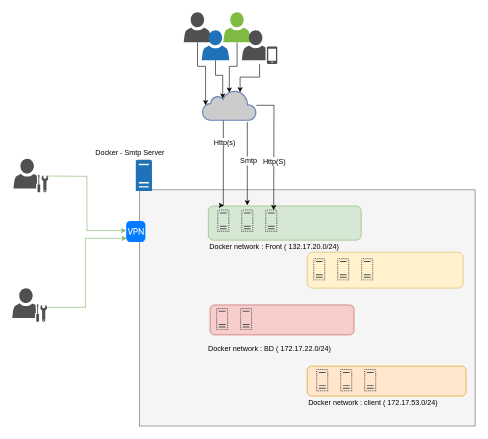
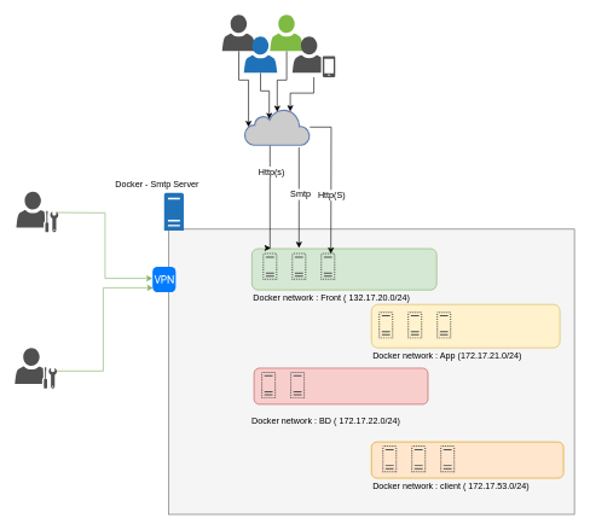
  <mxCell id="0" />
  <mxCell id="1" parent="0" />
  <mxCell id="2" value="" style="whiteSpace=wrap;html=1;fillColor=#f5f5f5;strokeColor=#666666;" vertex="1" parent="1"><mxGeometry x="232" y="316" width="560" height="394" as="geometry" /></mxCell>
  <mxCell id="3" value="" style="rounded=1;whiteSpace=wrap;html=1;strokeColor=#b85450;fillColor=#f8cecc;" vertex="1" parent="1"><mxGeometry x="350" y="508" width="240" height="50" as="geometry" /></mxCell>
  <mxCell id="4" value="" style="rounded=1;whiteSpace=wrap;html=1;strokeColor=#d79b00;fillColor=#ffe6cc;" vertex="1" parent="1"><mxGeometry x="512" y="610" width="265" height="50" as="geometry" /></mxCell>
  <mxCell id="5" value="" style="rounded=1;whiteSpace=wrap;html=1;strokeColor=#d6b656;fillColor=#fff2cc;" vertex="1" parent="1"><mxGeometry x="512" y="420" width="260" height="60" as="geometry" /></mxCell>
  <mxCell id="6" value="" style="rounded=1;whiteSpace=wrap;html=1;fillColor=#d5e8d4;strokeColor=#82b366;" vertex="1" parent="1"><mxGeometry x="347" y="343" width="255" height="57" as="geometry" /></mxCell>
  <mxCell id="7" style="edgeStyle=orthogonalEdgeStyle;rounded=0;html=1;entryX=0;entryY=0.457;entryPerimeter=0;endArrow=classic;endFill=1;jettySize=auto;orthogonalLoop=1;fillColor=#d5e8d4;strokeColor=#82b366;" edge="1" parent="1" target="11"><mxGeometry relative="1" as="geometry"><mxPoint x="78" y="293" as="sourcePoint" /></mxGeometry></mxCell>
  <mxCell id="8" style="edgeStyle=orthogonalEdgeStyle;rounded=0;html=1;entryX=0.031;entryY=0.571;entryPerimeter=0;endArrow=classic;endFill=1;jettySize=auto;orthogonalLoop=1;fillColor=#d5e8d4;strokeColor=#82b366;" edge="1" parent="1"><mxGeometry relative="1" as="geometry"><mxPoint x="78" y="512" as="sourcePoint" /><mxPoint x="211" y="397" as="targetPoint" /><Array as="points"><mxPoint x="142" y="512" /><mxPoint x="142" y="397" /></Array></mxGeometry></mxCell>
  <mxCell id="9" value="" style="shadow=0;dashed=0;html=1;strokeColor=none;labelPosition=center;verticalLabelPosition=bottom;verticalAlign=top;shape=mxgraph.office.servers.server_generic;fillColor=#2072B8;" vertex="1" parent="1"><mxGeometry x="226" y="266" width="27" height="52" as="geometry" /></mxCell>
  <mxCell id="10" value="Docker - Smtp Server" style="text;html=1;resizable=0;points=[];autosize=1;align=left;verticalAlign=top;spacingTop=-4;" vertex="1" parent="1"><mxGeometry x="157" y="244" width="140" height="20" as="geometry" /></mxCell>
  <mxCell id="11" value="" style="html=1;strokeWidth=1;shadow=0;dashed=0;shape=mxgraph.ios7.misc.vpn;fillColor=#007AFF;strokeColor=none;buttonText=;strokeColor2=#222222;fontColor=#222222;fontSize=8;verticalLabelPosition=bottom;verticalAlign=top;align=center;" vertex="1" parent="1"><mxGeometry x="210" y="368" width="32" height="35" as="geometry" /></mxCell>
  <mxCell id="12" style="edgeStyle=orthogonalEdgeStyle;rounded=0;html=1;entryX=0.378;entryY=1.12;entryPerimeter=0;endArrow=none;endFill=0;jettySize=auto;orthogonalLoop=1;startArrow=classic;startFill=1;" edge="1" parent="1"><mxGeometry relative="1" as="geometry"><mxPoint x="373" y="342" as="sourcePoint" /><mxPoint x="372" y="199" as="targetPoint" /><Array as="points"><mxPoint x="372" y="342" /></Array></mxGeometry></mxCell>
  <mxCell id="13" value="Http(s)" style="text;html=1;resizable=0;points=[];align=center;verticalAlign=middle;labelBackgroundColor=#ffffff;" vertex="1" connectable="0" parent="12"><mxGeometry x="0.486" y="-1" relative="1" as="geometry"><mxPoint as="offset" /></mxGeometry></mxCell>
  <mxCell id="14" value="" style="shadow=0;dashed=0;html=1;strokeColor=none;fillColor=#505050;labelPosition=center;verticalLabelPosition=bottom;verticalAlign=top;shape=mxgraph.office.servers.virtual_server;" vertex="1" parent="1"><mxGeometry x="362" y="349" width="20" height="37" as="geometry" /></mxCell>
  <mxCell id="15" style="edgeStyle=orthogonalEdgeStyle;rounded=0;html=1;endArrow=none;endFill=0;jettySize=auto;orthogonalLoop=1;startArrow=classic;startFill=1;" edge="1" parent="1"><mxGeometry relative="1" as="geometry"><mxPoint x="412" y="203" as="targetPoint" /><mxPoint x="412" y="342" as="sourcePoint" /></mxGeometry></mxCell>
  <mxCell id="16" value="Smtp" style="text;html=1;resizable=0;points=[];align=center;verticalAlign=middle;labelBackgroundColor=#ffffff;" vertex="1" connectable="0" parent="15"><mxGeometry x="0.079" y="-1" relative="1" as="geometry"><mxPoint as="offset" /></mxGeometry></mxCell>
  <mxCell id="17" value="" style="shadow=0;dashed=0;html=1;strokeColor=none;fillColor=#505050;labelPosition=center;verticalLabelPosition=bottom;verticalAlign=top;shape=mxgraph.office.servers.virtual_server;" vertex="1" parent="1"><mxGeometry x="402" y="349" width="20" height="37" as="geometry" /></mxCell>
  <mxCell id="18" value="" style="shadow=0;dashed=0;html=1;strokeColor=none;fillColor=#505050;labelPosition=center;verticalLabelPosition=bottom;verticalAlign=top;shape=mxgraph.office.servers.virtual_server;" vertex="1" parent="1"><mxGeometry x="442" y="349" width="20" height="37" as="geometry" /></mxCell>
  <mxCell id="19" value="" style="shadow=0;dashed=0;html=1;strokeColor=none;fillColor=#505050;labelPosition=center;verticalLabelPosition=bottom;verticalAlign=top;shape=mxgraph.office.servers.virtual_server;" vertex="1" parent="1"><mxGeometry x="527" y="615" width="20" height="37" as="geometry" /></mxCell>
  <mxCell id="20" value="" style="shadow=0;dashed=0;html=1;strokeColor=none;fillColor=#505050;labelPosition=center;verticalLabelPosition=bottom;verticalAlign=top;shape=mxgraph.office.servers.virtual_server;" vertex="1" parent="1"><mxGeometry x="567" y="615" width="20" height="37" as="geometry" /></mxCell>
  <mxCell id="21" value="" style="shadow=0;dashed=0;html=1;strokeColor=none;fillColor=#505050;labelPosition=center;verticalLabelPosition=bottom;verticalAlign=top;shape=mxgraph.office.servers.virtual_server;" vertex="1" parent="1"><mxGeometry x="607" y="615" width="20" height="37" as="geometry" /></mxCell>
  <mxCell id="22" value="" style="shadow=0;dashed=0;html=1;strokeColor=none;fillColor=#505050;labelPosition=center;verticalLabelPosition=bottom;verticalAlign=top;shape=mxgraph.office.servers.virtual_server;" vertex="1" parent="1"><mxGeometry x="522" y="430" width="20" height="37" as="geometry" /></mxCell>
  <mxCell id="23" value="" style="shadow=0;dashed=0;html=1;strokeColor=none;fillColor=#505050;labelPosition=center;verticalLabelPosition=bottom;verticalAlign=top;shape=mxgraph.office.servers.virtual_server;" vertex="1" parent="1"><mxGeometry x="562" y="430" width="20" height="37" as="geometry" /></mxCell>
  <mxCell id="24" value="" style="shadow=0;dashed=0;html=1;strokeColor=none;fillColor=#505050;labelPosition=center;verticalLabelPosition=bottom;verticalAlign=top;shape=mxgraph.office.servers.virtual_server;" vertex="1" parent="1"><mxGeometry x="602" y="430" width="20" height="37" as="geometry" /></mxCell>
  <mxCell id="25" value="Docker network : Front ( 132.17.20.0/24)" style="text;html=1;resizable=0;points=[];autosize=1;align=left;verticalAlign=top;spacingTop=-4;" vertex="1" parent="1"><mxGeometry x="347" y="402" width="260" height="20" as="geometry" /></mxCell>
+ <mxCell id="26" value="Docker network : App (172.17.21.0/24)" style="text;html=1;resizable=0;points=[];autosize=1;align=left;verticalAlign=top;spacingTop=-4;" vertex="1" parent="1"><mxGeometry x="512" y="481" width="250" height="20" as="geometry" /></mxCell>
  <mxCell id="27" value="Docker network : client ( 172.17.53.0/24)" style="text;html=1;resizable=0;points=[];autosize=1;align=left;verticalAlign=top;spacingTop=-4;" vertex="1" parent="1"><mxGeometry x="512" y="661" width="260" height="20" as="geometry" /></mxCell>
  <mxCell id="28" value="" style="shadow=0;dashed=0;html=1;strokeColor=none;fillColor=#505050;labelPosition=center;verticalLabelPosition=bottom;verticalAlign=top;shape=mxgraph.office.servers.virtual_server;" vertex="1" parent="1"><mxGeometry x="360" y="513" width="20" height="37" as="geometry" /></mxCell>
  <mxCell id="29" value="Docker network : BD ( 172.17.22.0/24)" style="text;html=1;resizable=0;points=[];autosize=1;align=left;verticalAlign=top;spacingTop=-4;" vertex="1" parent="1"><mxGeometry x="345" y="572" width="250" height="20" as="geometry" /></mxCell>
  <mxCell id="30" value="" style="shadow=0;dashed=0;html=1;strokeColor=none;fillColor=#505050;labelPosition=center;verticalLabelPosition=bottom;verticalAlign=top;shape=mxgraph.office.servers.virtual_server;" vertex="1" parent="1"><mxGeometry x="400" y="513" width="20" height="37" as="geometry" /></mxCell>
  <mxCell id="31" value="" style="shadow=0;dashed=0;html=1;strokeColor=none;fillColor=#505050;labelPosition=center;verticalLabelPosition=bottom;verticalAlign=top;shape=mxgraph.office.users.administrator;" vertex="1" parent="1"><mxGeometry x="22" y="264" width="58" height="56" as="geometry" /></mxCell>
  <mxCell id="32" value="" style="shadow=0;dashed=0;html=1;strokeColor=none;fillColor=#505050;labelPosition=center;verticalLabelPosition=bottom;verticalAlign=top;shape=mxgraph.office.users.administrator;" vertex="1" parent="1"><mxGeometry x="20" y="480" width="58" height="56" as="geometry" /></mxCell>
  <mxCell id="33" style="edgeStyle=orthogonalEdgeStyle;rounded=0;html=1;entryX=0.06;entryY=0.5;entryPerimeter=0;startArrow=none;startFill=0;endArrow=classic;endFill=1;jettySize=auto;orthogonalLoop=1;" edge="1" parent="1" source="34" target="43"><mxGeometry relative="1" as="geometry" /></mxCell>
  <mxCell id="34" value="" style="shadow=0;dashed=0;html=1;strokeColor=none;fillColor=#505050;labelPosition=center;verticalLabelPosition=bottom;verticalAlign=top;shape=mxgraph.office.users.user;" vertex="1" parent="1"><mxGeometry x="306" y="20" width="46" height="50" as="geometry" /></mxCell>
  <mxCell id="35" style="edgeStyle=orthogonalEdgeStyle;rounded=0;html=1;entryX=0.378;entryY=0.28;entryPerimeter=0;startArrow=none;startFill=0;endArrow=classic;endFill=1;jettySize=auto;orthogonalLoop=1;" edge="1" parent="1" source="36" target="43"><mxGeometry relative="1" as="geometry" /></mxCell>
  <mxCell id="36" value="" style="shadow=0;dashed=0;html=1;strokeColor=none;labelPosition=center;verticalLabelPosition=bottom;verticalAlign=top;shape=mxgraph.office.users.user;fillColor=#2072B8;" vertex="1" parent="1"><mxGeometry x="336" y="50" width="46" height="50" as="geometry" /></mxCell>
  <mxCell id="37" style="edgeStyle=orthogonalEdgeStyle;rounded=0;html=1;entryX=0.5;entryY=0.08;entryPerimeter=0;startArrow=none;startFill=0;endArrow=classic;endFill=1;jettySize=auto;orthogonalLoop=1;" edge="1" parent="1" source="38" target="43"><mxGeometry relative="1" as="geometry" /></mxCell>
  <mxCell id="38" value="" style="shadow=0;dashed=0;html=1;strokeColor=none;labelPosition=center;verticalLabelPosition=bottom;verticalAlign=top;shape=mxgraph.office.users.user;fillColor=#7FBA42;" vertex="1" parent="1"><mxGeometry x="372" y="20" width="46" height="50" as="geometry" /></mxCell>
  <mxCell id="39" style="edgeStyle=orthogonalEdgeStyle;rounded=0;html=1;entryX=0.7;entryY=0.07;entryPerimeter=0;startArrow=none;startFill=0;endArrow=classic;endFill=1;jettySize=auto;orthogonalLoop=1;" edge="1" parent="1" source="40" target="43"><mxGeometry relative="1" as="geometry" /></mxCell>
  <mxCell id="40" value="" style="shadow=0;dashed=0;html=1;strokeColor=none;fillColor=#505050;labelPosition=center;verticalLabelPosition=bottom;verticalAlign=top;shape=mxgraph.office.users.mobile_user;" vertex="1" parent="1"><mxGeometry x="403" y="50" width="59" height="56" as="geometry" /></mxCell>
  <mxCell id="41" style="edgeStyle=orthogonalEdgeStyle;rounded=0;html=1;endArrow=classic;endFill=1;jettySize=auto;orthogonalLoop=1;" edge="1" parent="1" source="43"><mxGeometry relative="1" as="geometry"><mxPoint x="456" y="350" as="targetPoint" /></mxGeometry></mxCell>
  <mxCell id="42" value="Http(S)" style="text;html=1;resizable=0;points=[];align=center;verticalAlign=middle;labelBackgroundColor=#ffffff;" vertex="1" connectable="0" parent="41"><mxGeometry x="0.206" relative="1" as="geometry"><mxPoint as="offset" /></mxGeometry></mxCell>
  <mxCell id="43" value="" style="html=1;fillColor=#CCCCCC;strokeColor=#6881B3;gradientColor=none;gradientDirection=north;strokeWidth=2;shape=mxgraph.networks.cloud;fontColor=#ffffff;" vertex="1" parent="1"><mxGeometry x="337" y="150" width="90" height="50" as="geometry" /></mxCell>
